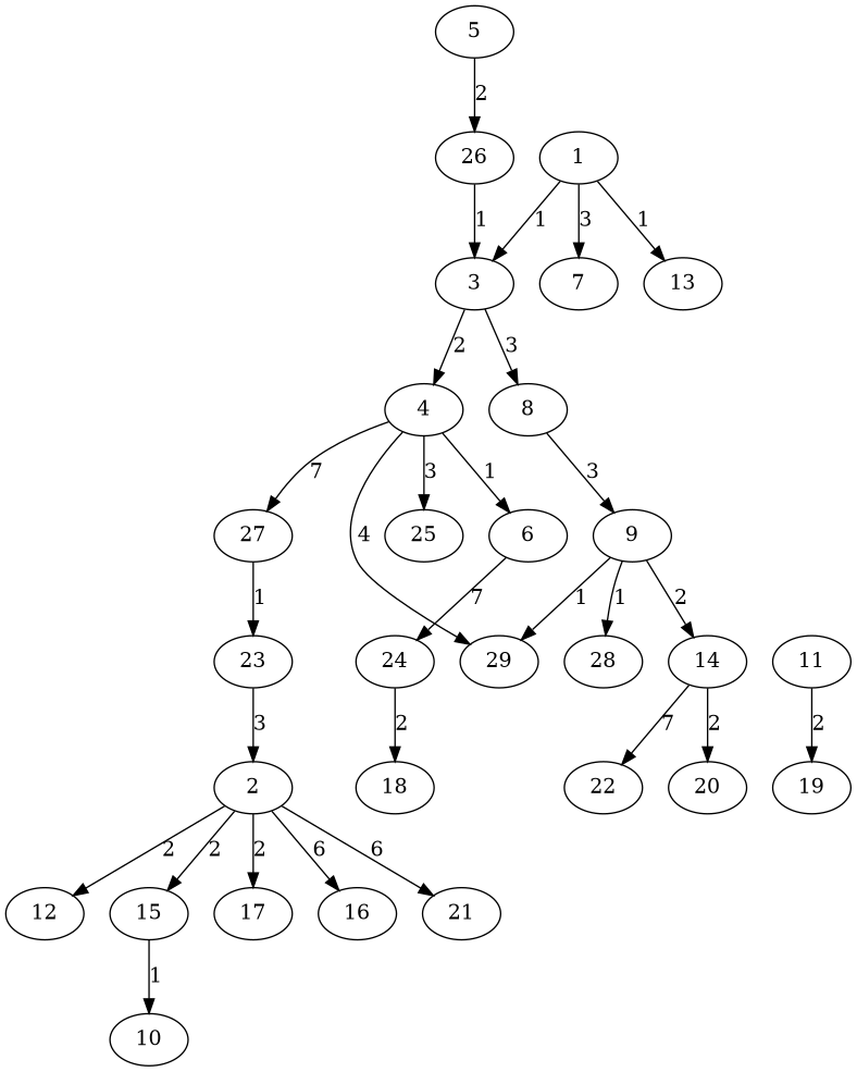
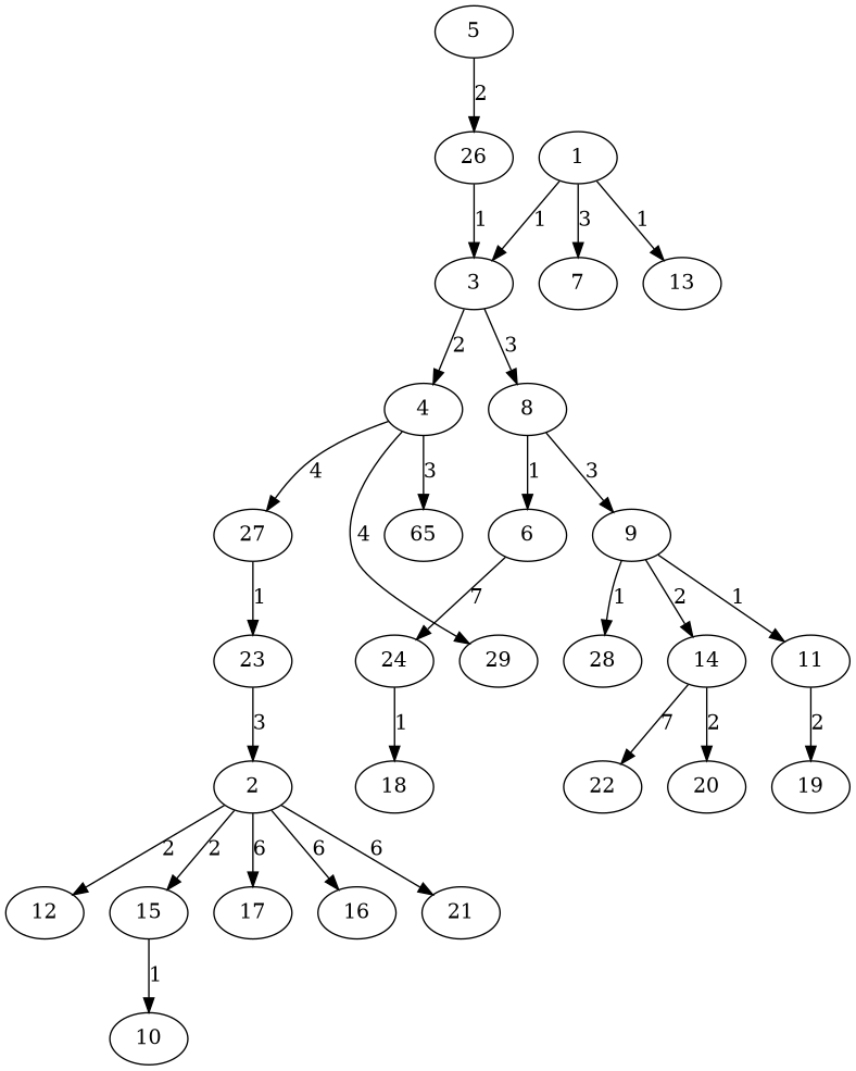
  digraph {
    1
    13
    7
    3
    5
    26
    4
    8
    6
-   25
+   25 [label=65]
    27
    29
    9
    24
    23
    18
    11
    28
    14
    19
    20
    22
    2
    12
    15
    17
    16
    21
    10
    1 -> 13 [label=1]
    1 -> 7 [label=3]
    1 -> 3 [label=1]
    3 -> 4 [label=2]
    3 -> 8 [label=3]
    5 -> 26 [label=2]
    26 -> 3 [label=1]
-   4 -> 6 [label=1]
+   8 -> 6 [label=1]
    4 -> 25 [label=3]
-   4 -> 27 [label=7]
+   4 -> 27 [label=4]
    4 -> 29 [label=4]
    8 -> 9 [label=3]
    6 -> 24 [label=7]
    27 -> 23 [label=1]
-   9 -> 29 [label=1]
+   9 -> 11 [label=1]
    9 -> 28 [label=1]
    9 -> 14 [label=2]
-   24 -> 18 [label=2]
+   24 -> 18 [label=1]
    23 -> 2 [label=3]
    11 -> 19 [label=2]
    14 -> 20 [label=2]
    14 -> 22 [label=7]
    2 -> 12 [label=2]
    2 -> 15 [label=2]
-   2 -> 17 [label=2]
+   2 -> 17 [label=6]
    2 -> 16 [label=6]
    2 -> 21 [label=6]
    15 -> 10 [label=1]
  }
